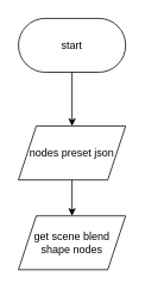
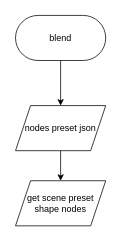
  <mxCell id="0" />
  <mxCell id="1" parent="0" />
  <mxCell id="2" style="edgeStyle=orthogonalEdgeStyle;rounded=0;orthogonalLoop=1;jettySize=auto;html=1;exitX=0.5;exitY=1;exitDx=0;exitDy=0;" edge="1" parent="1" source="3" target="5"><mxGeometry relative="1" as="geometry" /></mxCell>
- <mxCell id="3" value="start" style="rounded=1;whiteSpace=wrap;html=1;arcSize=50;" vertex="1" parent="1"><mxGeometry x="20" y="20" width="120" height="60" as="geometry" /></mxCell>
+ <mxCell id="3" value="blend" style="rounded=1;whiteSpace=wrap;html=1;arcSize=50;" vertex="1" parent="1"><mxGeometry x="20" y="20" width="120" height="60" as="geometry" /></mxCell>
  <mxCell id="4" style="edgeStyle=orthogonalEdgeStyle;rounded=0;orthogonalLoop=1;jettySize=auto;html=1;exitX=0.5;exitY=1;exitDx=0;exitDy=0;" edge="1" parent="1" source="5" target="6"><mxGeometry relative="1" as="geometry" /></mxCell>
  <mxCell id="5" value="nodes preset json" style="shape=parallelogram;perimeter=parallelogramPerimeter;whiteSpace=wrap;html=1;fixedSize=1;" vertex="1" parent="1"><mxGeometry x="20" y="140" width="120" height="60" as="geometry" /></mxCell>
- <mxCell id="6" value="get scene blend shape nodes" style="shape=parallelogram;perimeter=parallelogramPerimeter;whiteSpace=wrap;html=1;fixedSize=1;" vertex="1" parent="1"><mxGeometry x="20" y="240" width="120" height="60" as="geometry" /></mxCell>
+ <mxCell id="6" value="get scene preset shape nodes" style="shape=parallelogram;perimeter=parallelogramPerimeter;whiteSpace=wrap;html=1;fixedSize=1;" vertex="1" parent="1"><mxGeometry x="20" y="240" width="120" height="60" as="geometry" /></mxCell>
